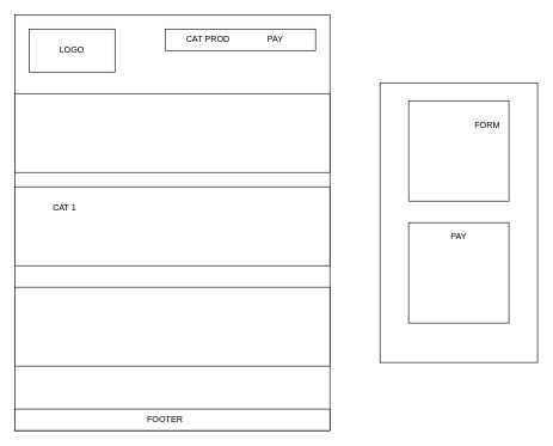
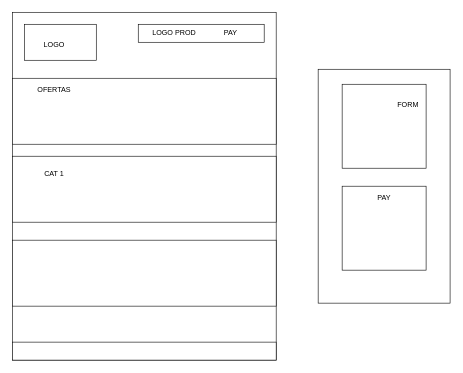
  <mxCell id="0" />
  <mxCell id="1" parent="0" />
  <mxCell id="2" value="" style="rounded=0;whiteSpace=wrap;html=1;" vertex="1" parent="1"><mxGeometry x="20" y="20" width="440" height="580" as="geometry" /></mxCell>
  <mxCell id="3" value="" style="rounded=0;whiteSpace=wrap;html=1;" vertex="1" parent="1"><mxGeometry x="530" y="115" width="220" height="390" as="geometry" /></mxCell>
  <mxCell id="4" value="" style="rounded=0;whiteSpace=wrap;html=1;" vertex="1" parent="1"><mxGeometry x="40" y="40" width="120" height="60" as="geometry" /></mxCell>
  <mxCell id="5" value="" style="rounded=0;whiteSpace=wrap;html=1;" vertex="1" parent="1"><mxGeometry x="230" y="40" width="210" height="30" as="geometry" /></mxCell>
  <mxCell id="6" value="" style="rounded=0;whiteSpace=wrap;html=1;" vertex="1" parent="1"><mxGeometry x="20" y="130" width="440" height="110" as="geometry" /></mxCell>
  <mxCell id="7" value="" style="rounded=0;whiteSpace=wrap;html=1;" vertex="1" parent="1"><mxGeometry x="20" y="260" width="440" height="110" as="geometry" /></mxCell>
  <mxCell id="8" value="" style="rounded=0;whiteSpace=wrap;html=1;" vertex="1" parent="1"><mxGeometry x="20" y="400" width="440" height="110" as="geometry" /></mxCell>
  <mxCell id="9" value="" style="rounded=0;whiteSpace=wrap;html=1;" vertex="1" parent="1"><mxGeometry x="20" y="570" width="440" height="30" as="geometry" /></mxCell>
  <mxCell id="10" value="" style="whiteSpace=wrap;html=1;aspect=fixed;" vertex="1" parent="1"><mxGeometry x="570" y="140" width="140" height="140" as="geometry" /></mxCell>
  <mxCell id="11" value="" style="whiteSpace=wrap;html=1;aspect=fixed;" vertex="1" parent="1"><mxGeometry x="570" y="310" width="140" height="140" as="geometry" /></mxCell>
  <mxCell id="12" value="FORM" style="text;html=1;strokeColor=none;fillColor=none;align=center;verticalAlign=middle;whiteSpace=wrap;rounded=0;" vertex="1" parent="1"><mxGeometry x="660" y="165" width="40" height="20" as="geometry" /></mxCell>
  <mxCell id="13" value="PAY" style="text;html=1;strokeColor=none;fillColor=none;align=center;verticalAlign=middle;whiteSpace=wrap;rounded=0;" vertex="1" parent="1"><mxGeometry x="620" y="320" width="40" height="20" as="geometry" /></mxCell>
- <mxCell id="14" value="CAT PROD" style="text;html=1;strokeColor=none;fillColor=none;align=center;verticalAlign=middle;whiteSpace=wrap;rounded=0;" vertex="1" parent="1"><mxGeometry x="250" y="45" width="80" height="20" as="geometry" /></mxCell>
+ <mxCell id="14" value="LOGO PROD" style="text;html=1;strokeColor=none;fillColor=none;align=center;verticalAlign=middle;whiteSpace=wrap;rounded=0;" vertex="1" parent="1"><mxGeometry x="250" y="45" width="80" height="20" as="geometry" /></mxCell>
  <mxCell id="15" value="PAY" style="text;html=1;strokeColor=none;fillColor=none;align=center;verticalAlign=middle;whiteSpace=wrap;rounded=0;" vertex="1" parent="1"><mxGeometry x="364" y="45" width="40" height="20" as="geometry" /></mxCell>
- <mxCell id="16" value="LOGO" style="text;html=1;strokeColor=none;fillColor=none;align=center;verticalAlign=middle;whiteSpace=wrap;rounded=0;" vertex="1" parent="1"><mxGeometry x="60" y="60" width="80" height="20" as="geometry" /></mxCell>
+ <mxCell id="16" value="LOGO" style="text;html=1;strokeColor=none;fillColor=none;align=center;verticalAlign=middle;whiteSpace=wrap;rounded=0;" vertex="1" parent="1"><mxGeometry x="50" y="65" width="80" height="20" as="geometry" /></mxCell>
+ <mxCell id="17" value="OFERTAS" style="text;html=1;strokeColor=none;fillColor=none;align=center;verticalAlign=middle;whiteSpace=wrap;rounded=0;" vertex="1" parent="1"><mxGeometry x="50" y="140" width="80" height="20" as="geometry" /></mxCell>
  <mxCell id="18" value="CAT 1" style="text;html=1;strokeColor=none;fillColor=none;align=center;verticalAlign=middle;whiteSpace=wrap;rounded=0;" vertex="1" parent="1"><mxGeometry x="50" y="280" width="80" height="20" as="geometry" /></mxCell>
- <mxCell id="19" value="FOOTER" style="text;html=1;strokeColor=none;fillColor=none;align=center;verticalAlign=middle;whiteSpace=wrap;rounded=0;" vertex="1" parent="1"><mxGeometry x="190" y="575" width="80" height="20" as="geometry" /></mxCell>
